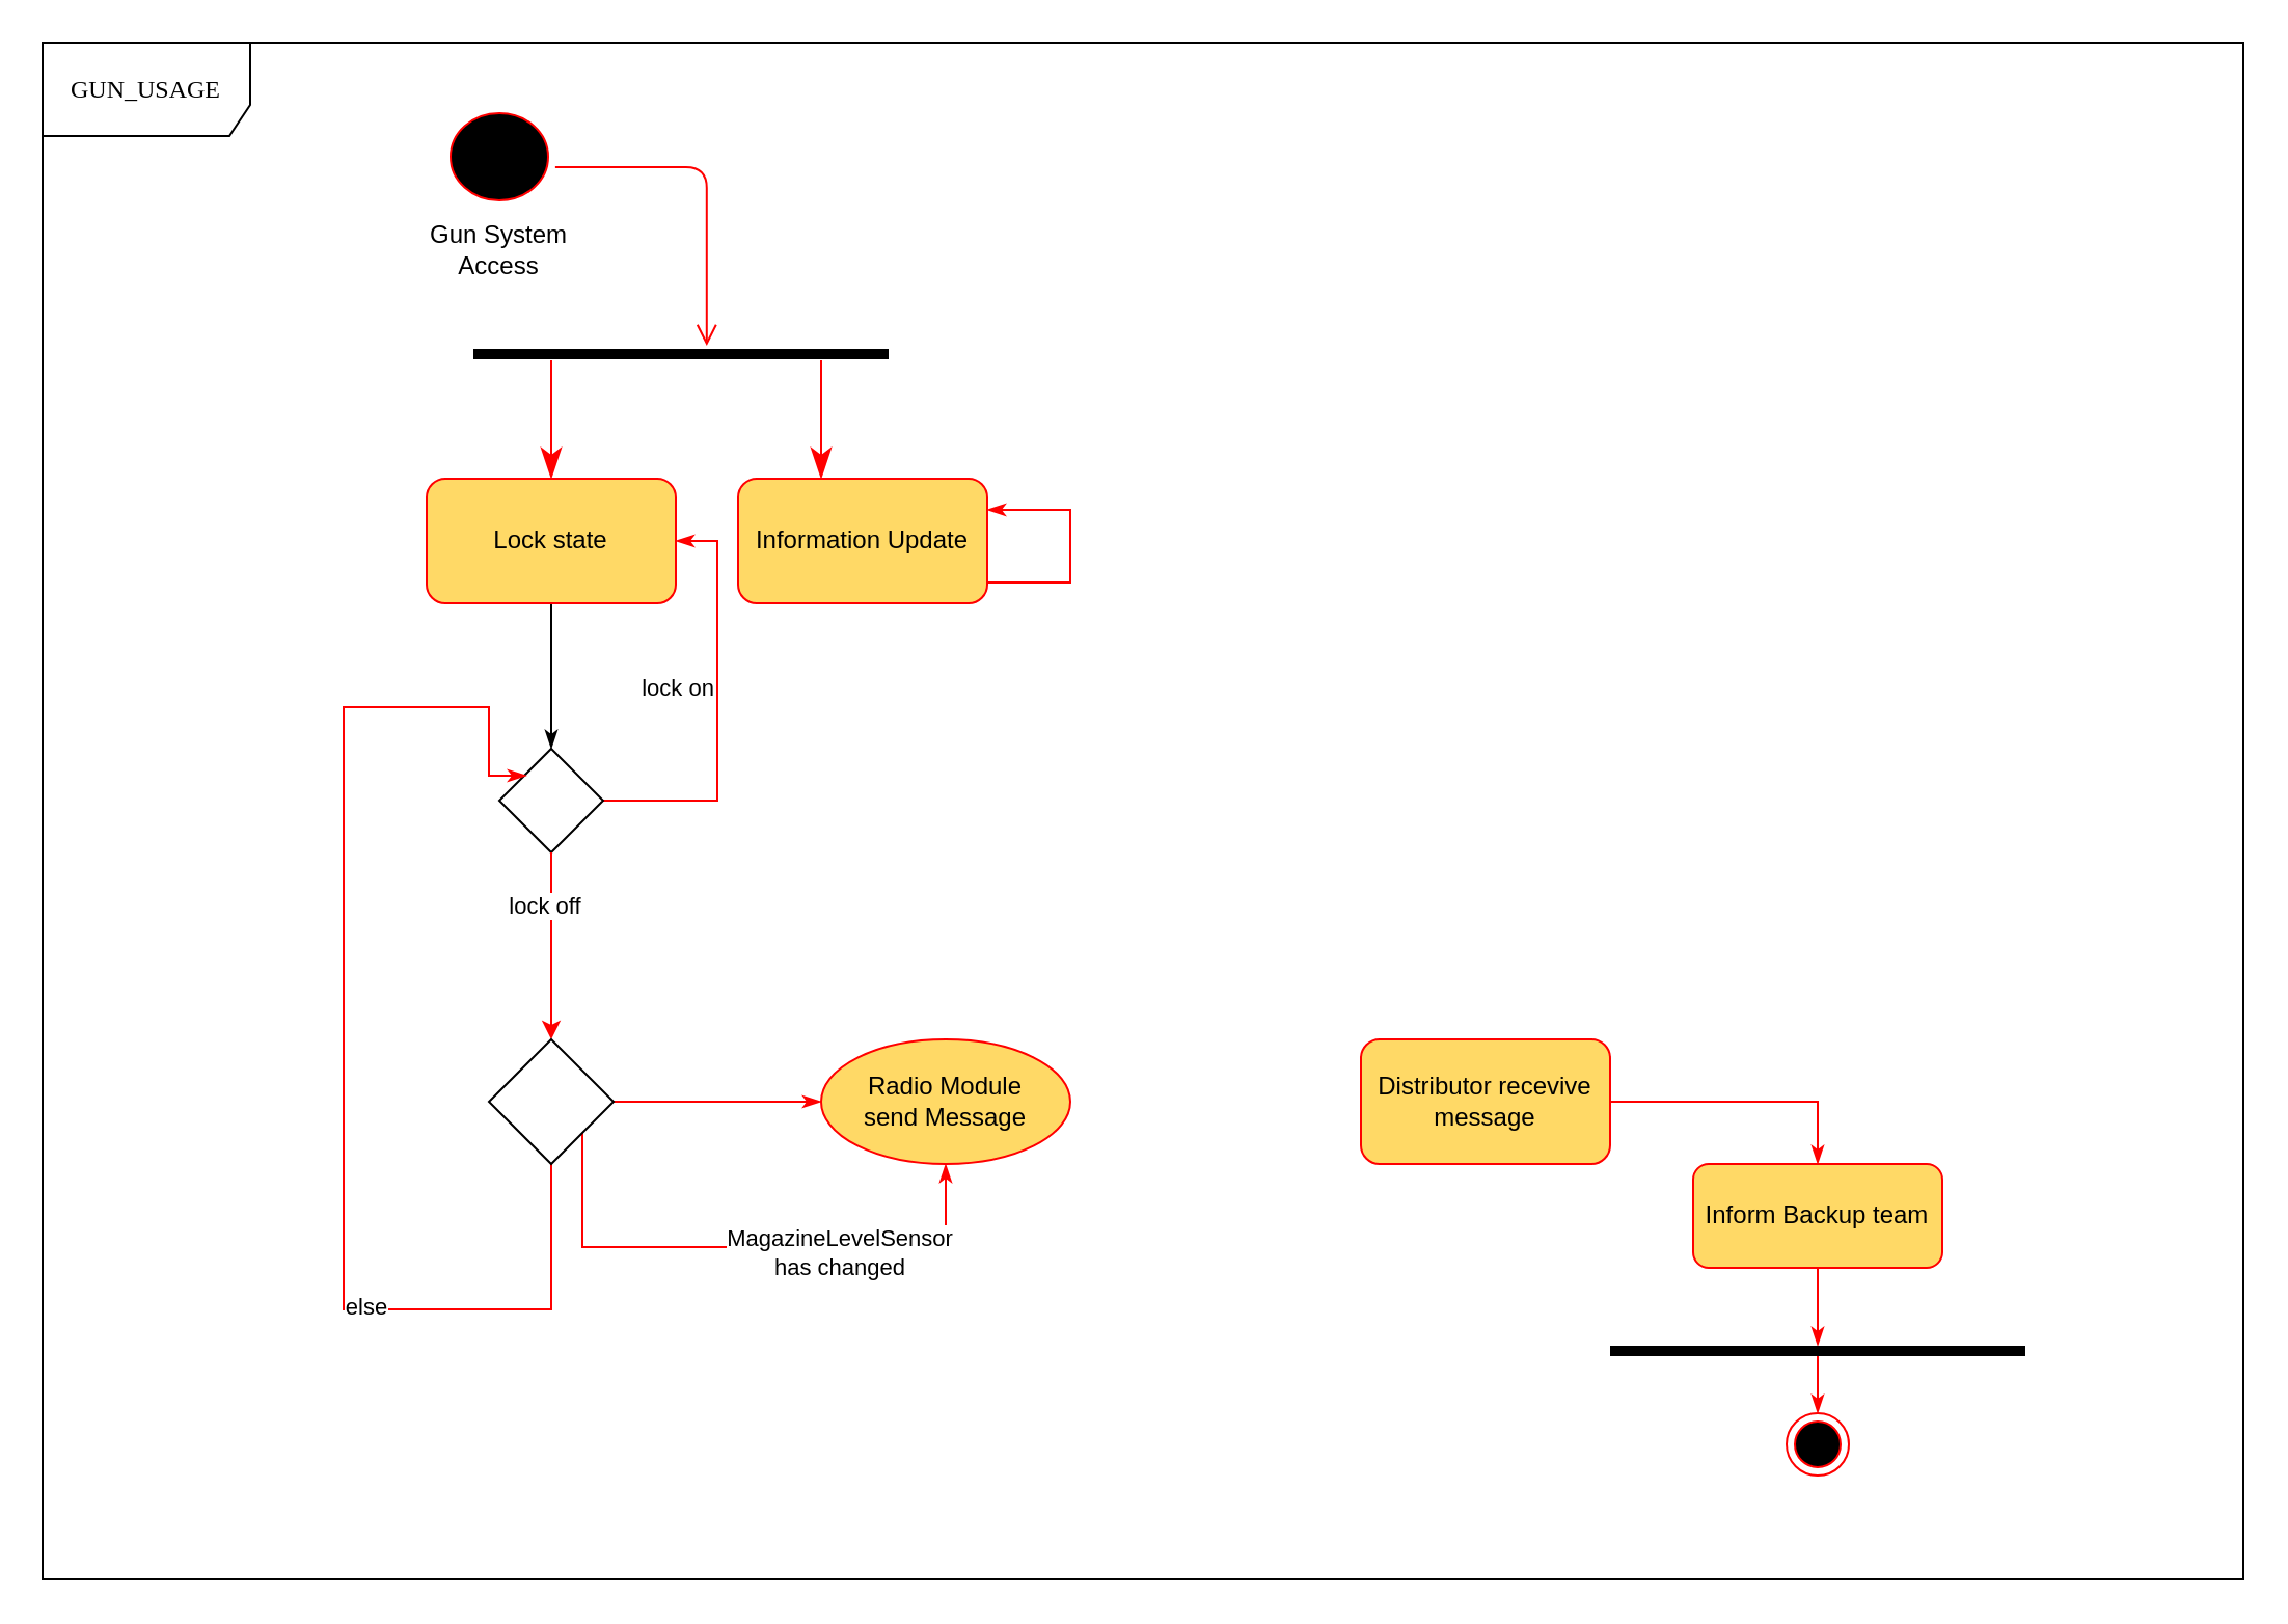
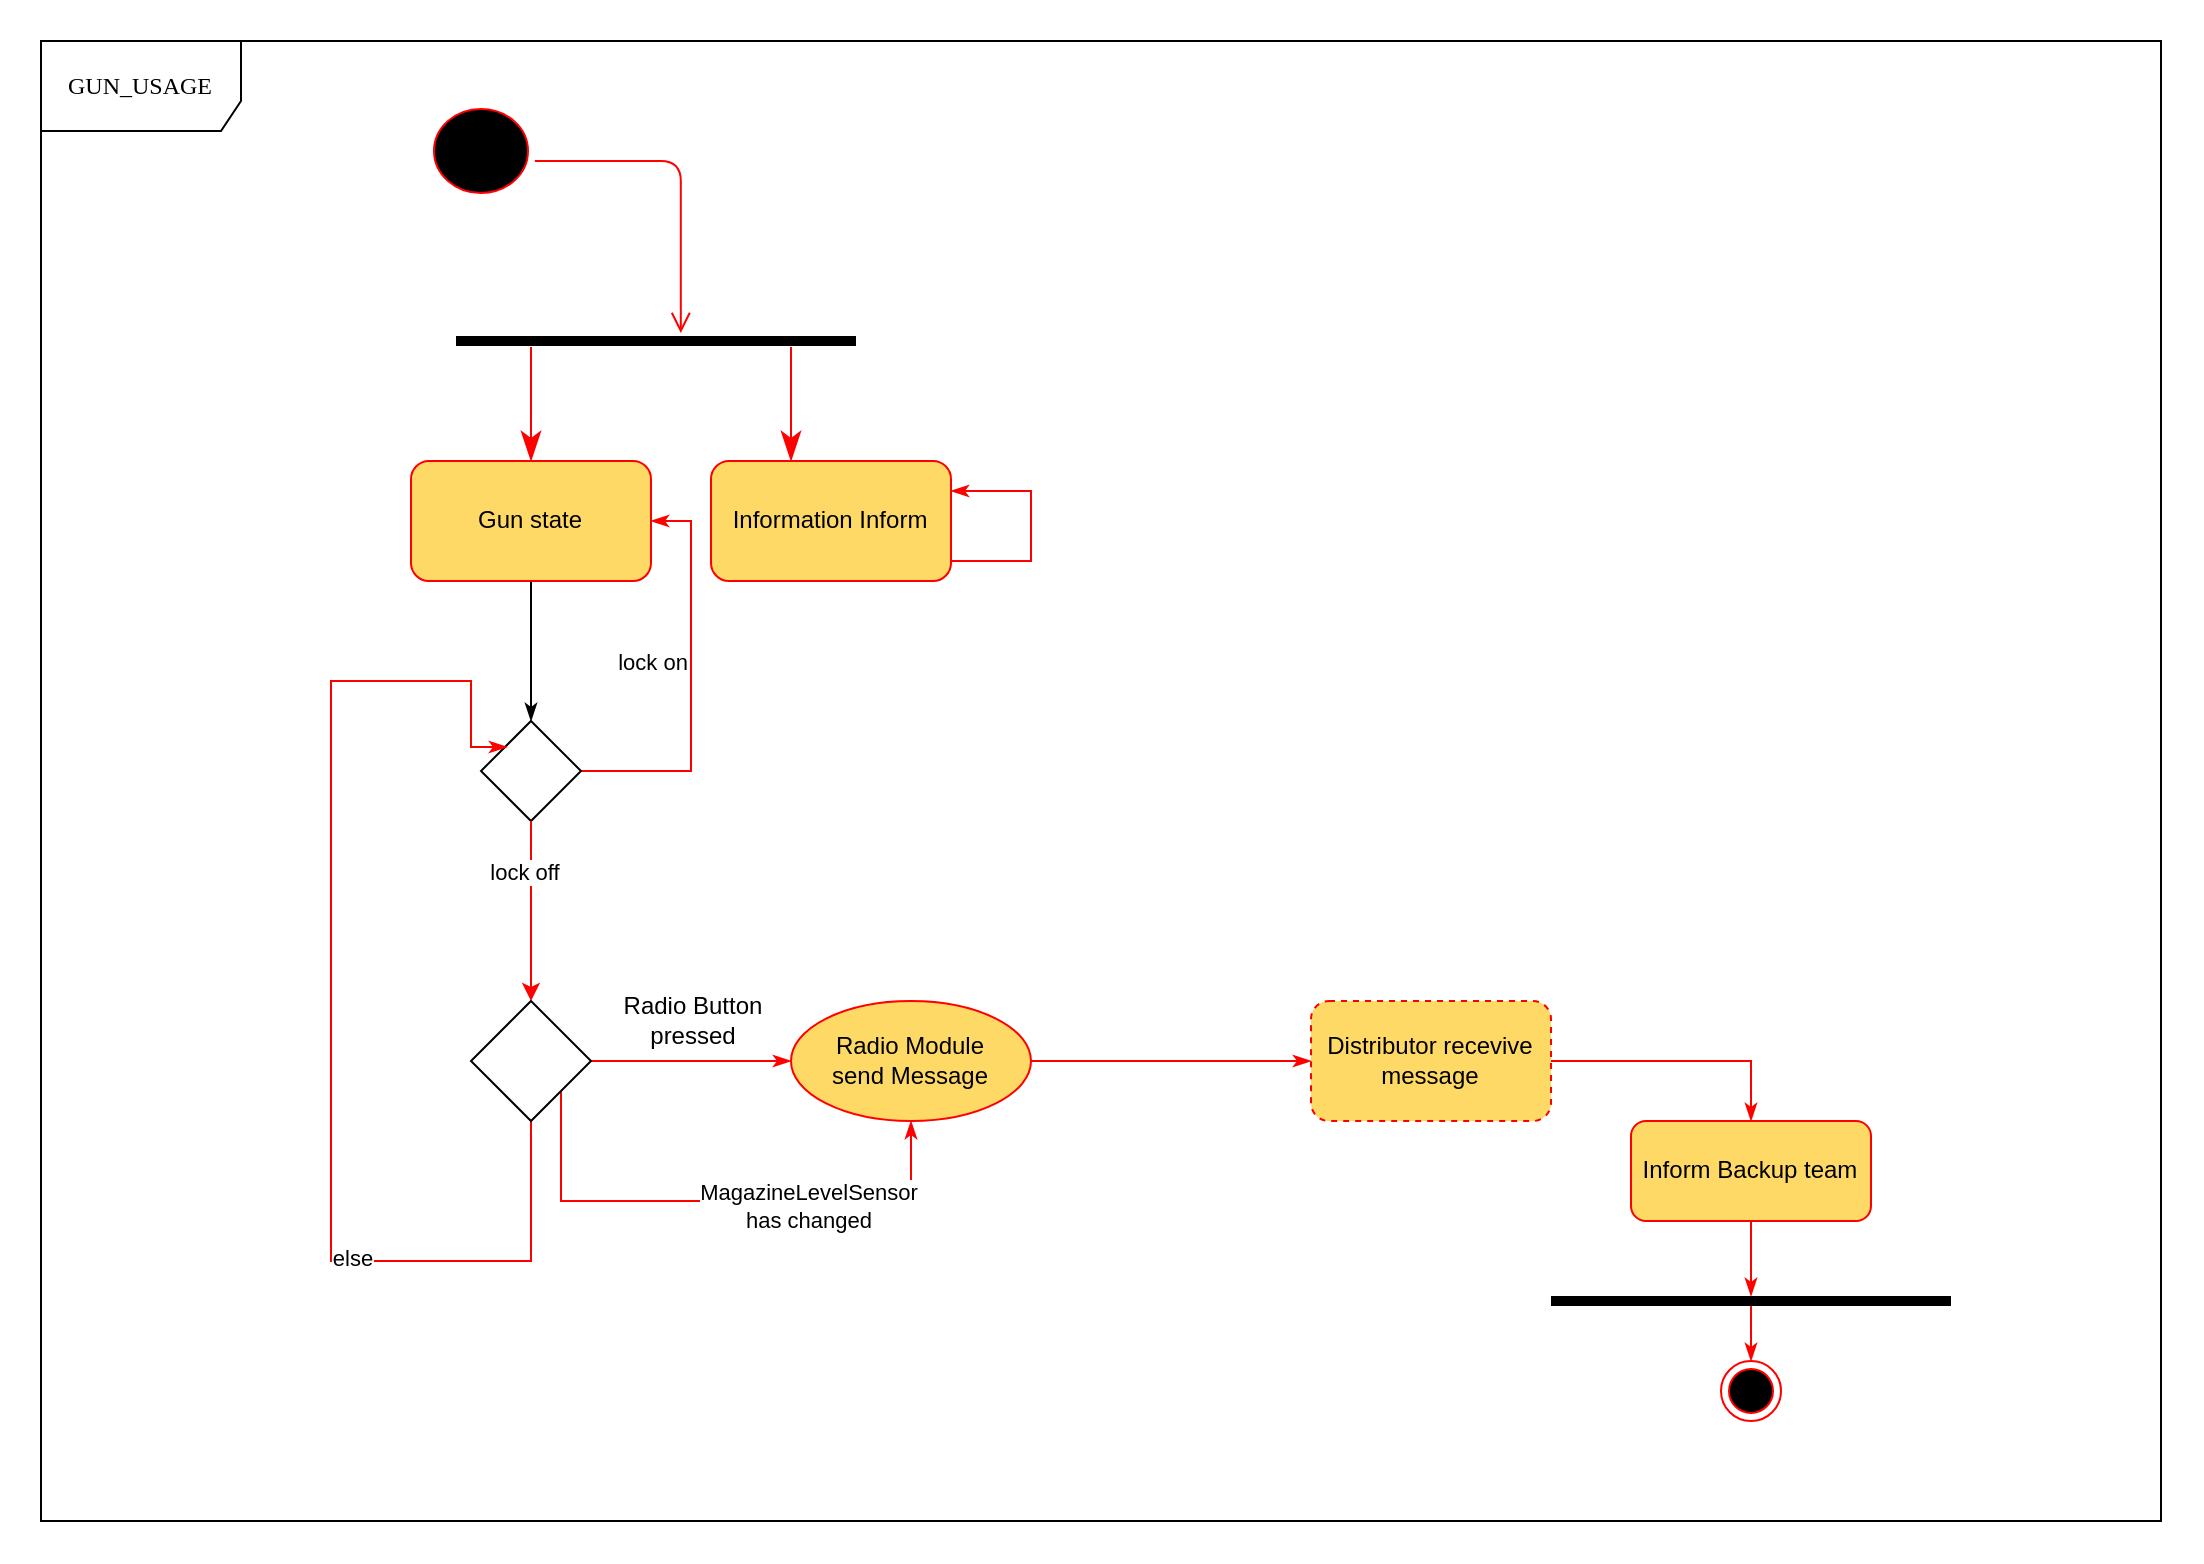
  <mxCell id="0" />
  <mxCell id="1" parent="0" />
  <mxCell id="2" value="GUN_USAGE" style="shape=umlFrame;whiteSpace=wrap;html=1;rounded=1;shadow=0;comic=0;labelBackgroundColor=none;strokeWidth=1;fontFamily=Verdana;fontSize=12;align=center;width=100;height=45;" parent="1" vertex="1"><mxGeometry x="20" y="20" width="1060" height="740" as="geometry" /></mxCell>
- <mxCell id="3" value="Gun System Access" style="text;html=1;strokeColor=none;fillColor=none;align=center;verticalAlign=middle;whiteSpace=wrap;rounded=0;" vertex="1" parent="1"><mxGeometry x="195" y="110" width="90" height="20" as="geometry" /></mxCell>
  <mxCell id="4" value="" style="html=1;points=[];perimeter=orthogonalPerimeter;fillColor=#000000;strokeColor=none;rotation=90;" vertex="1" parent="1"><mxGeometry x="325" y="70" width="5" height="200" as="geometry" /></mxCell>
  <mxCell id="5" value="" style="endArrow=classicThin;endFill=1;endSize=12;html=1;strokeColor=#FF0000;" edge="1" parent="1"><mxGeometry width="160" relative="1" as="geometry"><mxPoint x="265" y="173" as="sourcePoint" /><mxPoint x="265" y="230" as="targetPoint" /></mxGeometry></mxCell>
  <mxCell id="6" value="" style="endArrow=classicThin;endFill=1;endSize=12;html=1;strokeColor=#FF0000;" edge="1" parent="1"><mxGeometry width="160" relative="1" as="geometry"><mxPoint x="395" y="173" as="sourcePoint" /><mxPoint x="395" y="230" as="targetPoint" /></mxGeometry></mxCell>
- <mxCell id="7" value="Information Update" style="rounded=1;whiteSpace=wrap;html=1;strokeColor=#FF0000;fillColor=#FFD966;" vertex="1" parent="1"><mxGeometry x="355" y="230" width="120" height="60" as="geometry" /></mxCell>
+ <mxCell id="7" value="Information Inform" style="rounded=1;whiteSpace=wrap;html=1;strokeColor=#FF0000;fillColor=#FFD966;" vertex="1" parent="1"><mxGeometry x="355" y="230" width="120" height="60" as="geometry" /></mxCell>
  <mxCell id="8" style="edgeStyle=orthogonalEdgeStyle;rounded=0;orthogonalLoop=1;jettySize=auto;html=1;endArrow=classicThin;endFill=1;" edge="1" parent="1" source="9"><mxGeometry relative="1" as="geometry"><mxPoint x="265" y="360" as="targetPoint" /></mxGeometry></mxCell>
- <mxCell id="9" value="Lock state" style="rounded=1;whiteSpace=wrap;html=1;strokeColor=#FF0000;fillColor=#FFD966;" vertex="1" parent="1"><mxGeometry x="205" y="230" width="120" height="60" as="geometry" /></mxCell>
+ <mxCell id="9" value="Gun state" style="rounded=1;whiteSpace=wrap;html=1;strokeColor=#FF0000;fillColor=#FFD966;" vertex="1" parent="1"><mxGeometry x="205" y="230" width="120" height="60" as="geometry" /></mxCell>
  <mxCell id="10" style="edgeStyle=orthogonalEdgeStyle;rounded=0;orthogonalLoop=1;jettySize=auto;html=1;entryX=1;entryY=0.5;entryDx=0;entryDy=0;endArrow=classicThin;endFill=1;strokeColor=#FF0000;" edge="1" parent="1" source="12" target="9"><mxGeometry relative="1" as="geometry"><Array as="points"><mxPoint x="345" y="385" /><mxPoint x="345" y="260" /></Array></mxGeometry></mxCell>
  <mxCell id="11" value="lock on" style="edgeLabel;html=1;align=center;verticalAlign=middle;resizable=0;points=[];" vertex="1" connectable="0" parent="10"><mxGeometry x="-0.05" y="4" relative="1" as="geometry"><mxPoint x="-16" y="-15" as="offset" /></mxGeometry></mxCell>
  <mxCell id="12" value="" style="rhombus;whiteSpace=wrap;html=1;" vertex="1" parent="1"><mxGeometry x="240" y="360" width="50" height="50" as="geometry" /></mxCell>
  <mxCell id="13" value="" style="ellipse;html=1;shape=startState;fillColor=#000000;strokeColor=#ff0000;" vertex="1" parent="1"><mxGeometry x="212.5" y="50" width="55" height="50" as="geometry" /></mxCell>
  <mxCell id="14" value="" style="edgeStyle=orthogonalEdgeStyle;html=1;verticalAlign=bottom;endArrow=open;endSize=8;strokeColor=#ff0000;entryX=-0.3;entryY=0.438;entryDx=0;entryDy=0;entryPerimeter=0;" edge="1" source="13" parent="1" target="4"><mxGeometry relative="1" as="geometry"><mxPoint x="180" y="140" as="targetPoint" /><Array as="points"><mxPoint x="340" y="80" /></Array></mxGeometry></mxCell>
  <mxCell id="15" style="edgeStyle=orthogonalEdgeStyle;rounded=0;orthogonalLoop=1;jettySize=auto;html=1;entryX=1;entryY=0.25;entryDx=0;entryDy=0;endArrow=classicThin;endFill=1;strokeColor=#FF0000;" edge="1" parent="1" target="7"><mxGeometry relative="1" as="geometry"><mxPoint x="495" y="280" as="sourcePoint" /><Array as="points"><mxPoint x="475" y="280" /><mxPoint x="515" y="280" /><mxPoint x="515" y="245" /></Array></mxGeometry></mxCell>
  <mxCell id="16" value="" style="endArrow=classic;html=1;strokeColor=#FF0000;exitX=0.5;exitY=1;exitDx=0;exitDy=0;" edge="1" parent="1" source="12"><mxGeometry width="50" height="50" relative="1" as="geometry"><mxPoint x="255" y="490" as="sourcePoint" /><mxPoint x="265" y="500" as="targetPoint" /></mxGeometry></mxCell>
  <mxCell id="17" value="lock off" style="edgeLabel;html=1;align=center;verticalAlign=middle;resizable=0;points=[];" vertex="1" connectable="0" parent="16"><mxGeometry x="-0.444" y="-4" relative="1" as="geometry"><mxPoint as="offset" /></mxGeometry></mxCell>
  <mxCell id="18" style="edgeStyle=orthogonalEdgeStyle;rounded=0;orthogonalLoop=1;jettySize=auto;html=1;endArrow=classicThin;endFill=1;strokeColor=#FF0000;entryX=0;entryY=0.5;entryDx=0;entryDy=0;" edge="1" parent="1" source="23" target="25"><mxGeometry relative="1" as="geometry"><mxPoint x="365" y="530" as="targetPoint" /><Array as="points" /></mxGeometry></mxCell>
  <mxCell id="19" style="edgeStyle=orthogonalEdgeStyle;rounded=0;orthogonalLoop=1;jettySize=auto;html=1;endArrow=classicThin;endFill=1;strokeColor=#FF0000;" edge="1" parent="1" source="23"><mxGeometry relative="1" as="geometry"><mxPoint x="253" y="373" as="targetPoint" /><Array as="points"><mxPoint x="265" y="630" /><mxPoint x="165" y="630" /><mxPoint x="165" y="340" /><mxPoint x="235" y="340" /><mxPoint x="235" y="373" /></Array></mxGeometry></mxCell>
  <mxCell id="20" value="else" style="edgeLabel;html=1;align=center;verticalAlign=middle;resizable=0;points=[];" vertex="1" connectable="0" parent="19"><mxGeometry x="-0.449" y="-2" relative="1" as="geometry"><mxPoint as="offset" /></mxGeometry></mxCell>
  <mxCell id="21" style="edgeStyle=orthogonalEdgeStyle;rounded=0;orthogonalLoop=1;jettySize=auto;html=1;exitX=1;exitY=1;exitDx=0;exitDy=0;endArrow=classicThin;endFill=1;strokeColor=#FF0000;entryX=0.5;entryY=1;entryDx=0;entryDy=0;" edge="1" parent="1" source="23" target="25"><mxGeometry relative="1" as="geometry"><mxPoint x="425" y="600" as="targetPoint" /><Array as="points"><mxPoint x="280" y="600" /><mxPoint x="455" y="600" /></Array></mxGeometry></mxCell>
  <mxCell id="22" value="&lt;div&gt;MagazineLevelSensor&lt;/div&gt;&lt;div&gt;has changed&lt;br&gt;&lt;/div&gt;" style="edgeLabel;html=1;align=center;verticalAlign=middle;resizable=0;points=[];" vertex="1" connectable="0" parent="21"><mxGeometry x="0.32" y="-2" relative="1" as="geometry"><mxPoint as="offset" /></mxGeometry></mxCell>
  <mxCell id="23" value="" style="rhombus;whiteSpace=wrap;html=1;" vertex="1" parent="1"><mxGeometry x="235" y="500" width="60" height="60" as="geometry" /></mxCell>
+ <mxCell id="24" style="edgeStyle=orthogonalEdgeStyle;rounded=0;orthogonalLoop=1;jettySize=auto;html=1;endArrow=classicThin;endFill=1;strokeColor=#FF0000;entryX=0;entryY=0.5;entryDx=0;entryDy=0;" edge="1" parent="1" source="25" target="28"><mxGeometry relative="1" as="geometry"><mxPoint x="595" y="530" as="targetPoint" /></mxGeometry></mxCell>
  <mxCell id="25" value="&lt;div&gt;Radio Module &lt;br&gt;&lt;/div&gt;&lt;div&gt;send Message&lt;br&gt;&lt;/div&gt;" style="ellipse;whiteSpace=wrap;html=1;strokeColor=#FF0000;fillColor=#FFD966;" vertex="1" parent="1"><mxGeometry x="395" y="500" width="120" height="60" as="geometry" /></mxCell>
+ <mxCell id="26" value="Radio Button pressed" style="text;html=1;strokeColor=none;fillColor=none;align=center;verticalAlign=middle;whiteSpace=wrap;rounded=0;" vertex="1" parent="1"><mxGeometry x="308" y="500" width="77" height="20" as="geometry" /></mxCell>
  <mxCell id="27" style="edgeStyle=orthogonalEdgeStyle;rounded=0;orthogonalLoop=1;jettySize=auto;html=1;endArrow=classicThin;endFill=1;strokeColor=#FF0000;entryX=0.5;entryY=0;entryDx=0;entryDy=0;" edge="1" parent="1" source="28" target="30"><mxGeometry relative="1" as="geometry"><mxPoint x="855" y="600" as="targetPoint" /><Array as="points"><mxPoint x="875" y="530" /></Array></mxGeometry></mxCell>
- <mxCell id="28" value="&lt;div&gt;Distributor recevive &lt;br&gt;&lt;/div&gt;&lt;div&gt;message&lt;br&gt;&lt;/div&gt;" style="rounded=1;whiteSpace=wrap;html=1;strokeColor=#FF0000;fillColor=#FFD966;" vertex="1" parent="1"><mxGeometry x="655" y="500" width="120" height="60" as="geometry" /></mxCell>
+ <mxCell id="28" value="&lt;div&gt;Distributor recevive &lt;br&gt;&lt;/div&gt;&lt;div&gt;message&lt;br&gt;&lt;/div&gt;" style="rounded=1;whiteSpace=wrap;html=1;strokeColor=#FF0000;fillColor=#FFD966;dashed=1;" vertex="1" parent="1"><mxGeometry x="655" y="500" width="120" height="60" as="geometry" /></mxCell>
  <mxCell id="29" style="edgeStyle=orthogonalEdgeStyle;rounded=0;orthogonalLoop=1;jettySize=auto;html=1;endArrow=classicThin;endFill=1;strokeColor=#FF0000;" edge="1" parent="1" source="30" target="32"><mxGeometry relative="1" as="geometry" /></mxCell>
  <mxCell id="30" value="Inform Backup team" style="rounded=1;whiteSpace=wrap;html=1;strokeColor=#FF0000;fillColor=#FFD966;" vertex="1" parent="1"><mxGeometry x="815" y="560" width="120" height="50" as="geometry" /></mxCell>
  <mxCell id="31" style="edgeStyle=orthogonalEdgeStyle;rounded=0;orthogonalLoop=1;jettySize=auto;html=1;entryX=0.5;entryY=0;entryDx=0;entryDy=0;endArrow=classicThin;endFill=1;strokeColor=#FF0000;" edge="1" parent="1" source="32" target="33"><mxGeometry relative="1" as="geometry" /></mxCell>
  <mxCell id="32" value="" style="html=1;points=[];perimeter=orthogonalPerimeter;fillColor=#000000;strokeColor=none;rotation=90;" vertex="1" parent="1"><mxGeometry x="872.5" y="550" width="5" height="200" as="geometry" /></mxCell>
  <mxCell id="33" value="" style="ellipse;html=1;shape=endState;fillColor=#000000;strokeColor=#ff0000;" vertex="1" parent="1"><mxGeometry x="860" y="680" width="30" height="30" as="geometry" /></mxCell>
